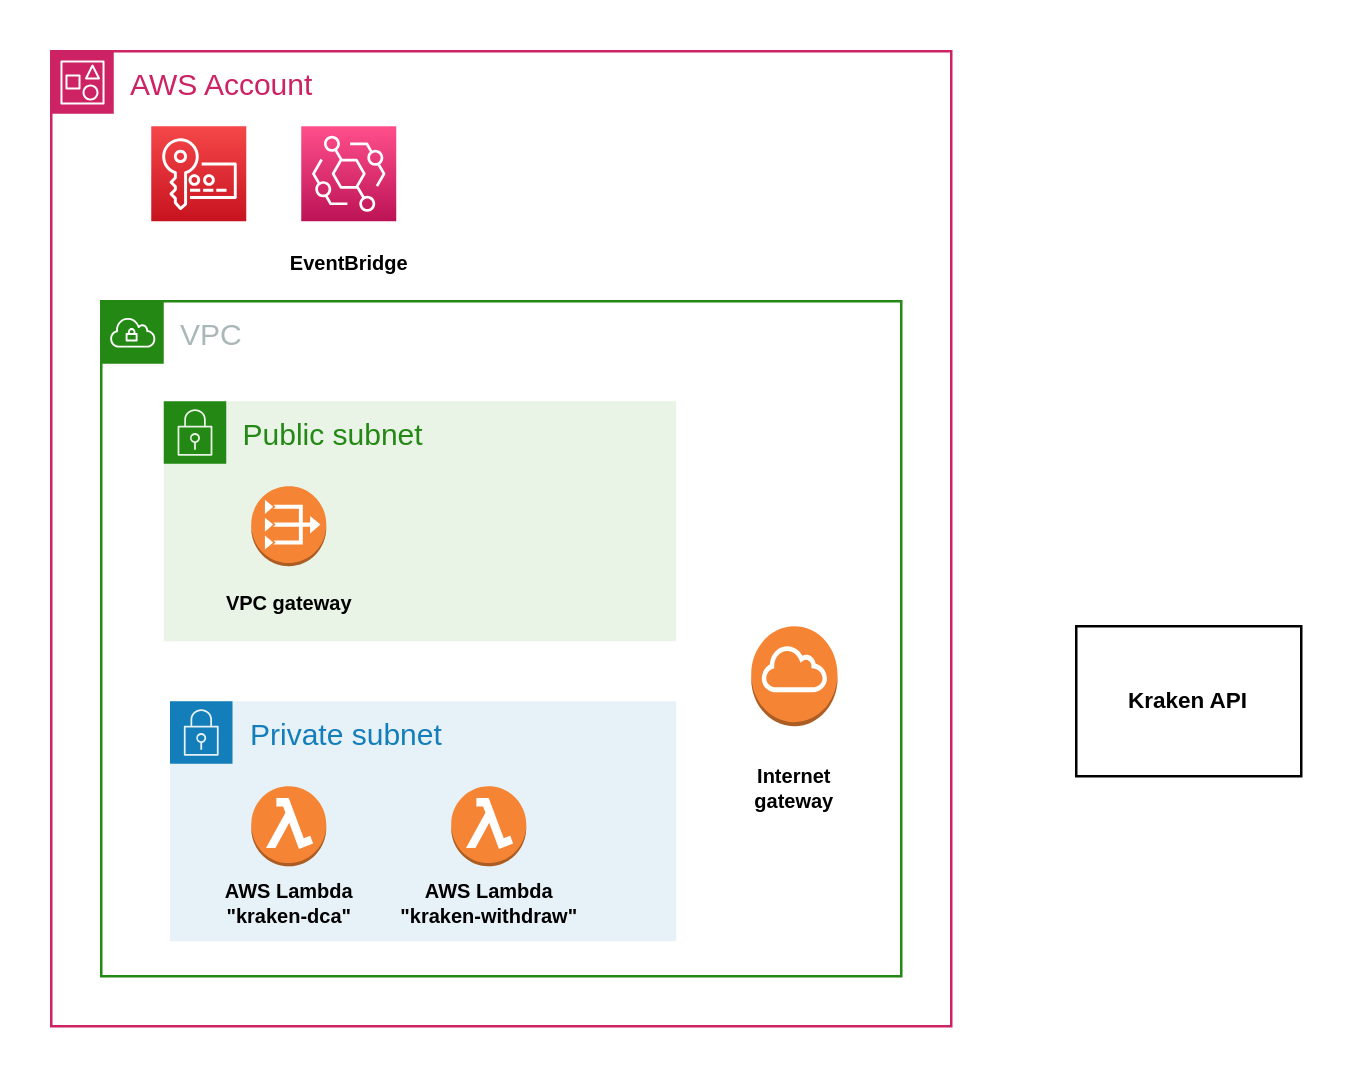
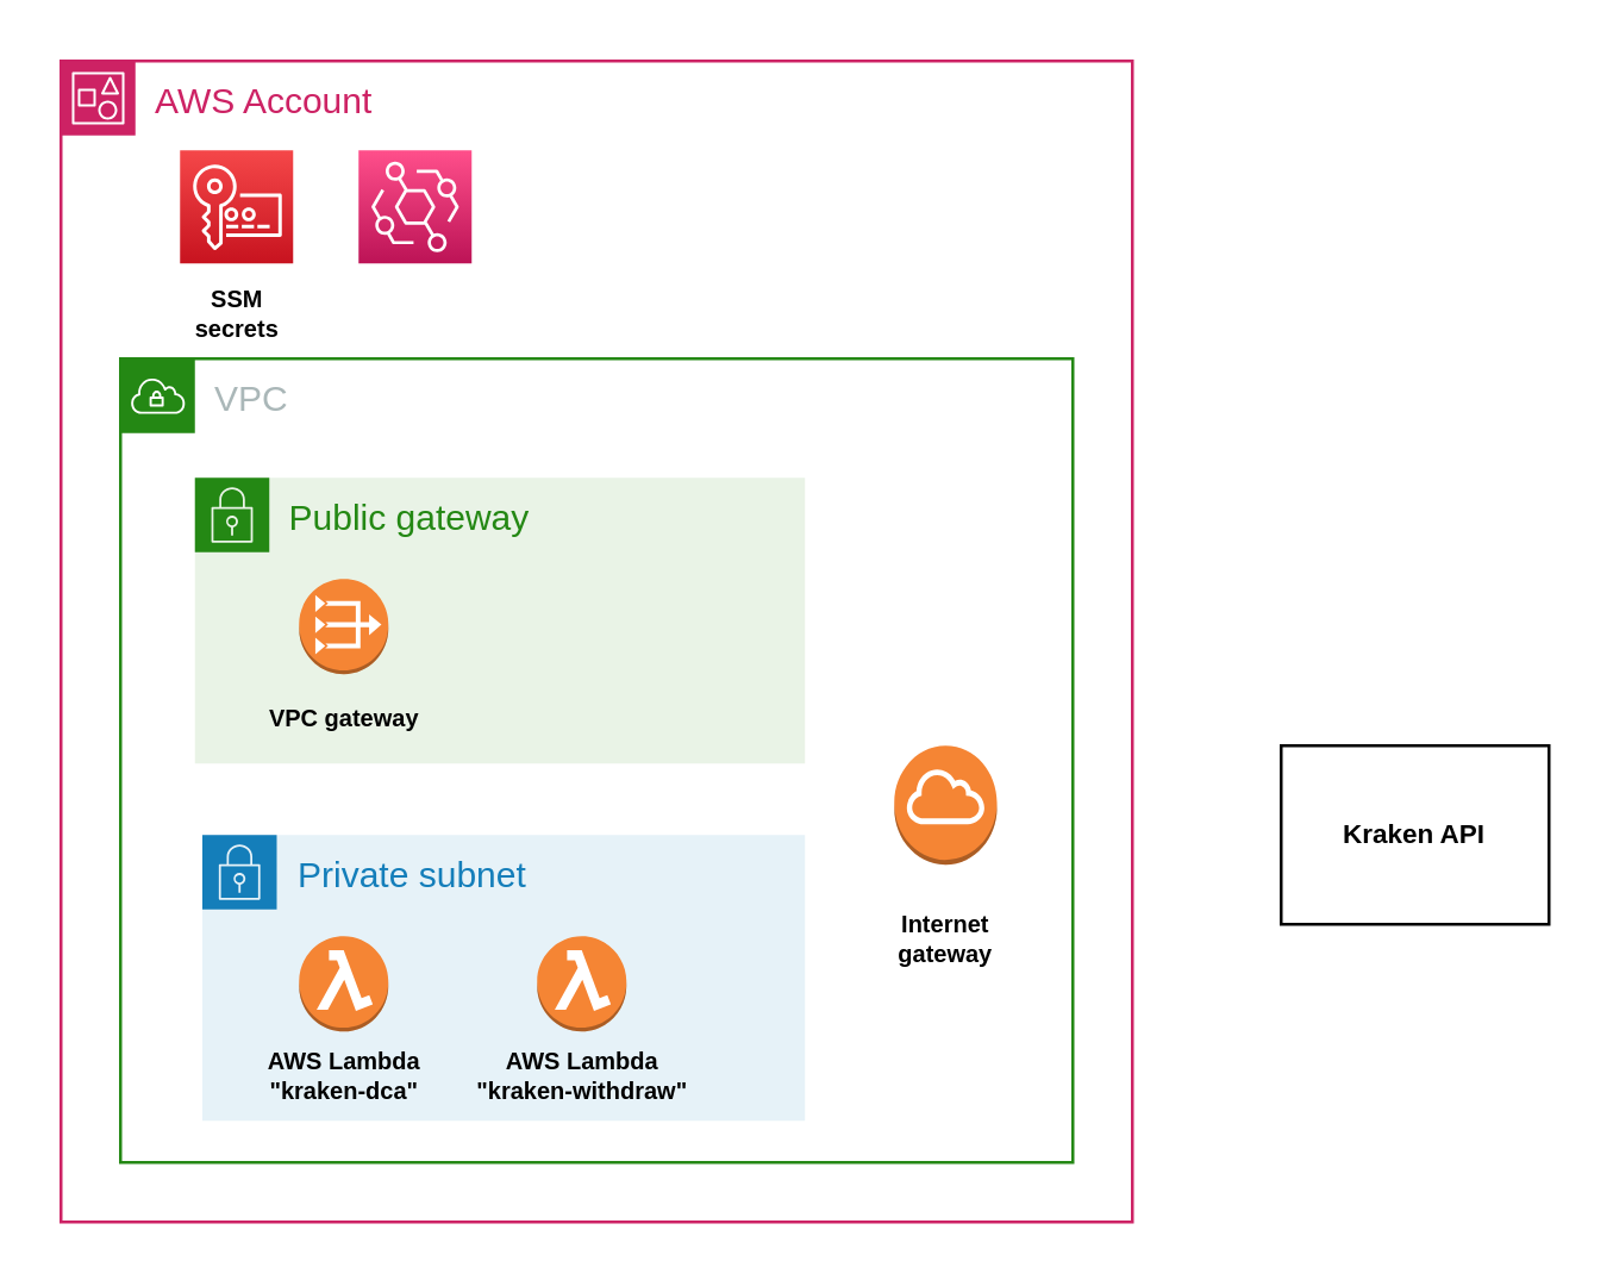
  <mxCell id="0" />
  <mxCell id="1" parent="0" />
  <mxCell id="2" value="AWS Account" style="points=[[0,0],[0.25,0],[0.5,0],[0.75,0],[1,0],[1,0.25],[1,0.5],[1,0.75],[1,1],[0.75,1],[0.5,1],[0.25,1],[0,1],[0,0.75],[0,0.5],[0,0.25]];outlineConnect=0;gradientColor=none;html=1;whiteSpace=wrap;fontSize=12;fontStyle=0;container=1;pointerEvents=0;collapsible=0;recursiveResize=0;shape=mxgraph.aws4.group;grIcon=mxgraph.aws4.group_account;strokeColor=#CD2264;fillColor=none;verticalAlign=top;align=left;spacingLeft=30;fontColor=#CD2264;dashed=0;" parent="1" vertex="1"><mxGeometry x="20" y="20" width="360" height="390" as="geometry" /></mxCell>
  <mxCell id="3" value="VPC" style="points=[[0,0],[0.25,0],[0.5,0],[0.75,0],[1,0],[1,0.25],[1,0.5],[1,0.75],[1,1],[0.75,1],[0.5,1],[0.25,1],[0,1],[0,0.75],[0,0.5],[0,0.25]];outlineConnect=0;gradientColor=none;html=1;whiteSpace=wrap;fontSize=12;fontStyle=0;container=1;pointerEvents=0;collapsible=0;recursiveResize=0;shape=mxgraph.aws4.group;grIcon=mxgraph.aws4.group_vpc;strokeColor=#248814;fillColor=none;verticalAlign=top;align=left;spacingLeft=30;fontColor=#AAB7B8;dashed=0;" parent="2" vertex="1"><mxGeometry x="20" y="100" width="320" height="270" as="geometry" /></mxCell>
- <mxCell id="4" value="Public subnet" style="points=[[0,0],[0.25,0],[0.5,0],[0.75,0],[1,0],[1,0.25],[1,0.5],[1,0.75],[1,1],[0.75,1],[0.5,1],[0.25,1],[0,1],[0,0.75],[0,0.5],[0,0.25]];outlineConnect=0;gradientColor=none;html=1;whiteSpace=wrap;fontSize=12;fontStyle=0;container=1;pointerEvents=0;collapsible=0;recursiveResize=0;shape=mxgraph.aws4.group;grIcon=mxgraph.aws4.group_security_group;grStroke=0;strokeColor=#248814;fillColor=#E9F3E6;verticalAlign=top;align=left;spacingLeft=30;fontColor=#248814;dashed=0;" parent="3" vertex="1"><mxGeometry x="25" y="40" width="205" height="96" as="geometry" /></mxCell>
+ <mxCell id="4" value="Public gateway" style="points=[[0,0],[0.25,0],[0.5,0],[0.75,0],[1,0],[1,0.25],[1,0.5],[1,0.75],[1,1],[0.75,1],[0.5,1],[0.25,1],[0,1],[0,0.75],[0,0.5],[0,0.25]];outlineConnect=0;gradientColor=none;html=1;whiteSpace=wrap;fontSize=12;fontStyle=0;container=1;pointerEvents=0;collapsible=0;recursiveResize=0;shape=mxgraph.aws4.group;grIcon=mxgraph.aws4.group_security_group;grStroke=0;strokeColor=#248814;fillColor=#E9F3E6;verticalAlign=top;align=left;spacingLeft=30;fontColor=#248814;dashed=0;" parent="3" vertex="1"><mxGeometry x="25" y="40" width="205" height="96" as="geometry" /></mxCell>
  <mxCell id="5" value="" style="outlineConnect=0;dashed=0;verticalLabelPosition=bottom;verticalAlign=top;align=center;html=1;shape=mxgraph.aws3.vpc_nat_gateway;fillColor=#F58534;gradientColor=none;fontSize=9;" parent="4" vertex="1"><mxGeometry x="35" y="34" width="30" height="32" as="geometry" /></mxCell>
  <mxCell id="6" value="&lt;b&gt;VPC gateway&lt;br&gt;&lt;/b&gt;" style="text;html=1;align=center;verticalAlign=middle;resizable=0;points=[];autosize=1;strokeColor=none;fillColor=none;fontSize=8;" parent="4" vertex="1"><mxGeometry x="15" y="71" width="70" height="20" as="geometry" /></mxCell>
  <mxCell id="7" value="Private subnet" style="points=[[0,0],[0.25,0],[0.5,0],[0.75,0],[1,0],[1,0.25],[1,0.5],[1,0.75],[1,1],[0.75,1],[0.5,1],[0.25,1],[0,1],[0,0.75],[0,0.5],[0,0.25]];outlineConnect=0;gradientColor=none;html=1;whiteSpace=wrap;fontSize=12;fontStyle=0;container=1;pointerEvents=0;collapsible=0;recursiveResize=0;shape=mxgraph.aws4.group;grIcon=mxgraph.aws4.group_security_group;grStroke=0;strokeColor=#147EBA;fillColor=#E6F2F8;verticalAlign=top;align=left;spacingLeft=30;fontColor=#147EBA;dashed=0;" parent="3" vertex="1"><mxGeometry x="27.5" y="160" width="202.5" height="96" as="geometry" /></mxCell>
  <mxCell id="8" value="" style="outlineConnect=0;dashed=0;verticalLabelPosition=bottom;verticalAlign=top;align=center;html=1;shape=mxgraph.aws3.lambda_function;fillColor=#F58534;gradientColor=none;fontSize=9;" parent="7" vertex="1"><mxGeometry x="32.5" y="34" width="30" height="32" as="geometry" /></mxCell>
  <mxCell id="9" value="&lt;b&gt;AWS Lambda&lt;br&gt;&quot;kraken-dca&quot;&lt;br&gt;&lt;/b&gt;" style="text;html=1;align=center;verticalAlign=middle;resizable=0;points=[];autosize=1;strokeColor=none;fillColor=none;fontSize=8;" parent="7" vertex="1"><mxGeometry x="12.5" y="66" width="70" height="30" as="geometry" /></mxCell>
  <mxCell id="10" value="" style="outlineConnect=0;dashed=0;verticalLabelPosition=bottom;verticalAlign=top;align=center;html=1;shape=mxgraph.aws3.lambda_function;fillColor=#F58534;gradientColor=none;fontSize=9;" parent="7" vertex="1"><mxGeometry x="112.5" y="34" width="30" height="32" as="geometry" /></mxCell>
  <mxCell id="11" value="&lt;b&gt;AWS Lambda&lt;br&gt;&quot;kraken-withdraw&quot;&lt;br&gt;&lt;/b&gt;" style="text;html=1;align=center;verticalAlign=middle;resizable=0;points=[];autosize=1;strokeColor=none;fillColor=none;fontSize=8;" parent="7" vertex="1"><mxGeometry x="82.5" y="66" width="90" height="30" as="geometry" /></mxCell>
  <mxCell id="12" value="" style="outlineConnect=0;dashed=0;verticalLabelPosition=bottom;verticalAlign=top;align=center;html=1;shape=mxgraph.aws3.internet_gateway;fillColor=#F58534;gradientColor=none;strokeColor=#CC0066;" parent="3" vertex="1"><mxGeometry x="260" y="130" width="34.5" height="40" as="geometry" /></mxCell>
  <mxCell id="13" value="&lt;b style=&quot;font-size: 8px;&quot;&gt;&lt;font style=&quot;font-size: 8px;&quot;&gt;Internet &lt;br style=&quot;font-size: 8px;&quot;&gt;gateway&lt;/font&gt;&lt;/b&gt;" style="text;html=1;align=center;verticalAlign=middle;resizable=0;points=[];autosize=1;strokeColor=none;fillColor=none;fontSize=8;" parent="3" vertex="1"><mxGeometry x="247.25" y="180" width="60" height="30" as="geometry" /></mxCell>
  <mxCell id="14" value="" style="sketch=0;points=[[0,0,0],[0.25,0,0],[0.5,0,0],[0.75,0,0],[1,0,0],[0,1,0],[0.25,1,0],[0.5,1,0],[0.75,1,0],[1,1,0],[0,0.25,0],[0,0.5,0],[0,0.75,0],[1,0.25,0],[1,0.5,0],[1,0.75,0]];outlineConnect=0;fontColor=#232F3E;gradientColor=#F54749;gradientDirection=north;fillColor=#C7131F;strokeColor=#ffffff;dashed=0;verticalLabelPosition=bottom;verticalAlign=top;align=center;html=1;fontSize=12;fontStyle=0;aspect=fixed;shape=mxgraph.aws4.resourceIcon;resIcon=mxgraph.aws4.key_management_service;" parent="2" vertex="1"><mxGeometry x="40" y="30" width="38" height="38" as="geometry" /></mxCell>
  <mxCell id="15" value="" style="sketch=0;points=[[0,0,0],[0.25,0,0],[0.5,0,0],[0.75,0,0],[1,0,0],[0,1,0],[0.25,1,0],[0.5,1,0],[0.75,1,0],[1,1,0],[0,0.25,0],[0,0.5,0],[0,0.75,0],[1,0.25,0],[1,0.5,0],[1,0.75,0]];outlineConnect=0;fontColor=#232F3E;gradientColor=#FF4F8B;gradientDirection=north;fillColor=#BC1356;strokeColor=#ffffff;dashed=0;verticalLabelPosition=bottom;verticalAlign=top;align=center;html=1;fontSize=12;fontStyle=0;aspect=fixed;shape=mxgraph.aws4.resourceIcon;resIcon=mxgraph.aws4.eventbridge;" parent="2" vertex="1"><mxGeometry x="100" y="30" width="38" height="38" as="geometry" /></mxCell>
- <mxCell id="17" value="&lt;b&gt;EventBridge&lt;/b&gt;" style="text;html=1;align=center;verticalAlign=middle;resizable=0;points=[];autosize=1;strokeColor=none;fillColor=none;fontSize=8;" parent="2" vertex="1"><mxGeometry x="84" y="75" width="70" height="20" as="geometry" /></mxCell>
+ <mxCell id="16" value="&lt;b&gt;SSM &lt;br&gt;secrets&lt;/b&gt;" style="text;html=1;align=center;verticalAlign=middle;resizable=0;points=[];autosize=1;strokeColor=none;fillColor=none;fontSize=8;" parent="2" vertex="1"><mxGeometry x="34" y="70" width="50" height="30" as="geometry" /></mxCell>
  <mxCell id="18" value="&lt;b&gt;Kraken API&lt;/b&gt;" style="rounded=0;whiteSpace=wrap;html=1;fontSize=9;" parent="1" vertex="1"><mxGeometry x="430" y="250" width="90" height="60" as="geometry" /></mxCell>
